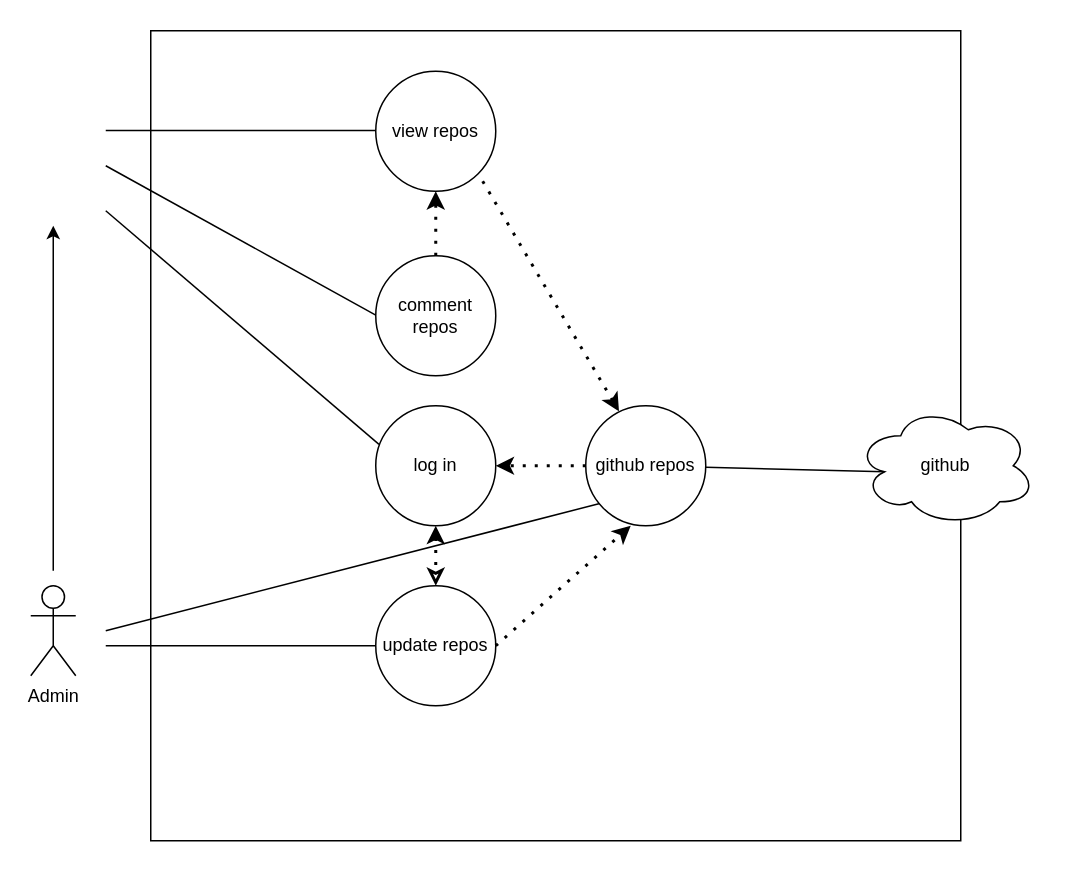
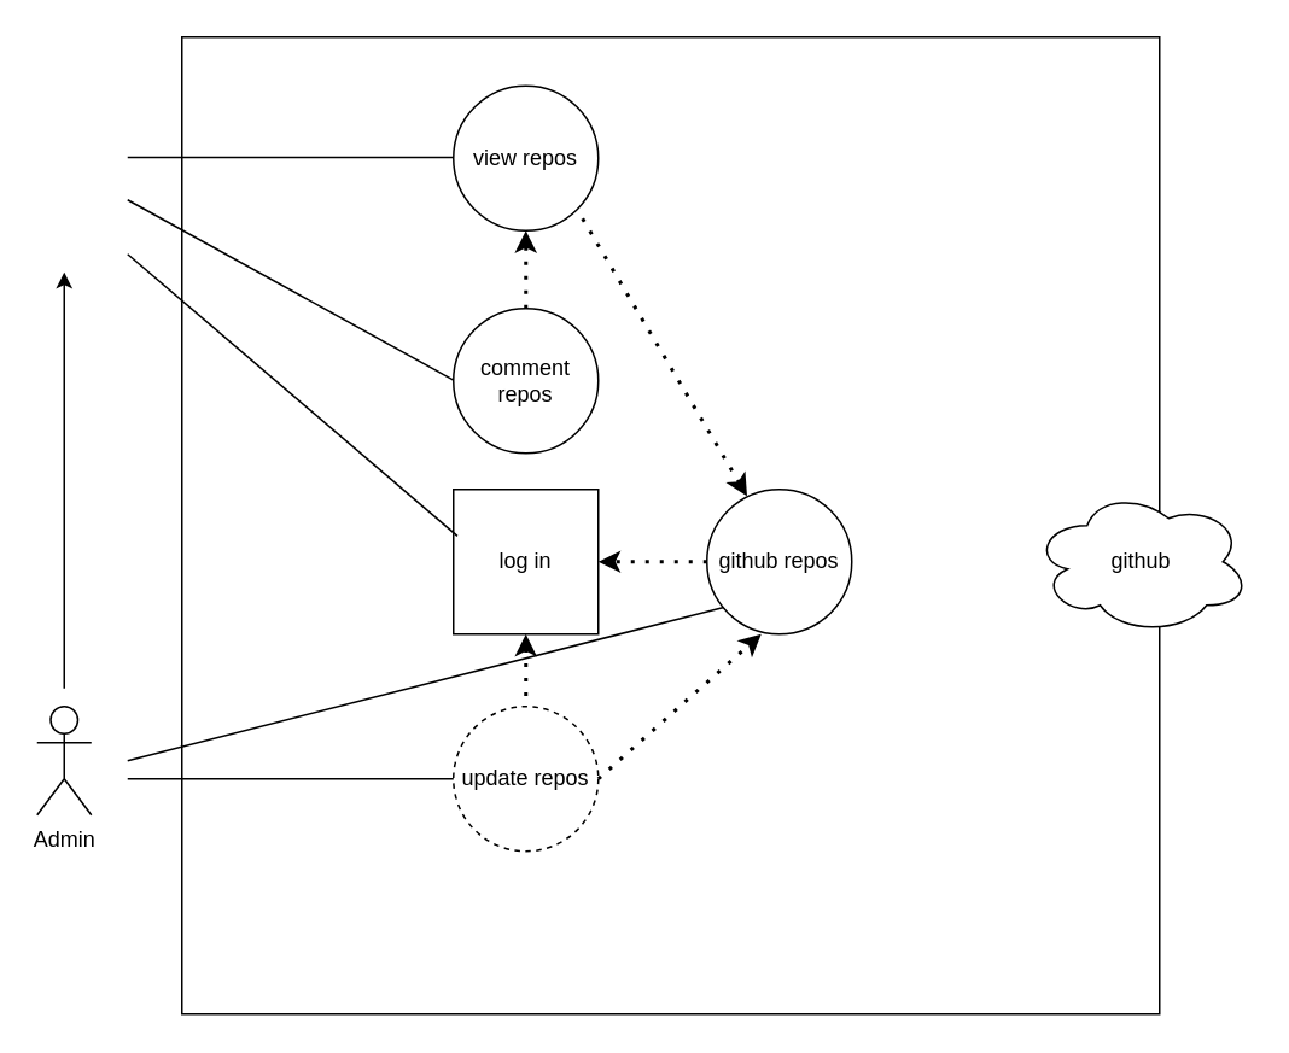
  <mxCell id="0" />
  <mxCell id="1" parent="0" />
  <mxCell id="2" value="Admin" style="shape=umlActor;verticalLabelPosition=bottom;verticalAlign=top;html=1;outlineConnect=0;" parent="1" vertex="1"><mxGeometry x="20" y="390" width="30" height="60" as="geometry" /></mxCell>
  <mxCell id="3" value="" style="whiteSpace=wrap;html=1;aspect=fixed;" parent="1" vertex="1"><mxGeometry x="100" y="20" width="540" height="540" as="geometry" /></mxCell>
  <mxCell id="4" value="&lt;div&gt;github&lt;/div&gt;" style="ellipse;shape=cloud;whiteSpace=wrap;html=1;" parent="1" vertex="1"><mxGeometry x="570" y="270" width="120" height="80" as="geometry" /></mxCell>
  <mxCell id="5" value="view repos" style="ellipse;whiteSpace=wrap;html=1;aspect=fixed;" parent="1" vertex="1"><mxGeometry x="250" y="47" width="80" height="80" as="geometry" /></mxCell>
- <mxCell id="6" value="update repos" style="ellipse;whiteSpace=wrap;html=1;aspect=fixed;" parent="1" vertex="1"><mxGeometry x="250" y="390" width="80" height="80" as="geometry" /></mxCell>
+ <mxCell id="6" value="update repos" style="ellipse;whiteSpace=wrap;html=1;aspect=fixed;dashed=1;" parent="1" vertex="1"><mxGeometry x="250" y="390" width="80" height="80" as="geometry" /></mxCell>
  <mxCell id="7" value="" style="endArrow=none;html=1;rounded=0;entryX=0;entryY=0.5;entryDx=0;entryDy=0;" parent="1" target="6" edge="1"><mxGeometry width="50" height="50" relative="1" as="geometry"><mxPoint x="70" y="430" as="sourcePoint" /><mxPoint x="320" y="190" as="targetPoint" /></mxGeometry></mxCell>
  <mxCell id="8" value="" style="endArrow=none;html=1;rounded=0;entryX=0;entryY=0.5;entryDx=0;entryDy=0;" parent="1" edge="1"><mxGeometry width="50" height="50" relative="1" as="geometry"><mxPoint x="70" y="86.58" as="sourcePoint" /><mxPoint x="250" y="86.58" as="targetPoint" /></mxGeometry></mxCell>
  <mxCell id="9" value="comment repos" style="ellipse;whiteSpace=wrap;html=1;aspect=fixed;" parent="1" vertex="1"><mxGeometry x="250" y="170" width="80" height="80" as="geometry" /></mxCell>
  <mxCell id="10" value="" style="endArrow=none;html=1;rounded=0;entryX=0;entryY=0.5;entryDx=0;entryDy=0;" parent="1" edge="1"><mxGeometry width="50" height="50" relative="1" as="geometry"><mxPoint x="70" y="110" as="sourcePoint" /><mxPoint x="250" y="209.58" as="targetPoint" /></mxGeometry></mxCell>
- <mxCell id="11" value="" style="endArrow=none;html=1;rounded=0;exitX=0.16;exitY=0.55;exitDx=0;exitDy=0;exitPerimeter=0;endFill=0;" parent="1" source="4" edge="1" target="21"><mxGeometry width="50" height="50" relative="1" as="geometry"><mxPoint x="270" y="230" as="sourcePoint" /><mxPoint x="460" y="312.5" as="targetPoint" /></mxGeometry></mxCell>
  <mxCell id="12" value="" style="endArrow=classic;html=1;rounded=0;" edge="1" parent="1"><mxGeometry width="50" height="50" relative="1" as="geometry"><mxPoint x="35" y="380" as="sourcePoint" /><mxPoint x="35" y="150" as="targetPoint" /></mxGeometry></mxCell>
  <mxCell id="13" value="" style="endArrow=none;dashed=1;html=1;dashPattern=1 3;strokeWidth=2;rounded=0;exitX=0.277;exitY=0.046;exitDx=0;exitDy=0;entryX=1;entryY=1;entryDx=0;entryDy=0;startArrow=classic;startFill=1;exitPerimeter=0;" edge="1" parent="1" source="21" target="5"><mxGeometry width="50" height="50" relative="1" as="geometry"><mxPoint x="401.8" y="292.96" as="sourcePoint" /><mxPoint x="330" y="240" as="targetPoint" /></mxGeometry></mxCell>
  <mxCell id="14" value="" style="endArrow=classic;dashed=1;html=1;dashPattern=1 3;strokeWidth=2;rounded=0;exitX=0.5;exitY=0;exitDx=0;exitDy=0;entryX=1;entryY=0.5;entryDx=0;entryDy=0;endFill=1;" edge="1" parent="1" source="9"><mxGeometry width="50" height="50" relative="1" as="geometry"><mxPoint x="360" y="192.34" as="sourcePoint" /><mxPoint x="290" y="127" as="targetPoint" /></mxGeometry></mxCell>
  <mxCell id="15" value="" style="endArrow=none;html=1;rounded=0;entryX=0;entryY=1;entryDx=0;entryDy=-15;entryPerimeter=0;" edge="1" parent="1"><mxGeometry width="50" height="50" relative="1" as="geometry"><mxPoint x="70" y="420" as="sourcePoint" /><mxPoint x="400" y="335" as="targetPoint" /></mxGeometry></mxCell>
  <mxCell id="16" value="" style="endArrow=classic;dashed=1;html=1;dashPattern=1 3;strokeWidth=2;rounded=0;exitX=1;exitY=0.5;exitDx=0;exitDy=0;entryX=1;entryY=0.5;entryDx=0;entryDy=0;endFill=1;" edge="1" parent="1" source="6"><mxGeometry width="50" height="50" relative="1" as="geometry"><mxPoint x="490" y="415.34" as="sourcePoint" /><mxPoint x="420" y="350" as="targetPoint" /></mxGeometry></mxCell>
- <mxCell id="17" value="&lt;div&gt;log in&lt;/div&gt;" style="ellipse;whiteSpace=wrap;html=1;aspect=fixed;" vertex="1" parent="1"><mxGeometry x="250" y="270" width="80" height="80" as="geometry" /></mxCell>
+ <mxCell id="17" value="&lt;div&gt;log in&lt;/div&gt;" style="whiteSpace=wrap;html=1;aspect=fixed;rounded=0;" vertex="1" parent="1"><mxGeometry x="250" y="270" width="80" height="80" as="geometry" /></mxCell>
  <mxCell id="18" value="" style="endArrow=none;html=1;rounded=0;entryX=0.027;entryY=0.322;entryDx=0;entryDy=0;entryPerimeter=0;" edge="1" parent="1" target="17"><mxGeometry width="50" height="50" relative="1" as="geometry"><mxPoint x="70" y="140" as="sourcePoint" /><mxPoint x="250" y="309.58" as="targetPoint" /></mxGeometry></mxCell>
  <mxCell id="19" value="" style="endArrow=classic;dashed=1;html=1;dashPattern=1 3;strokeWidth=2;rounded=0;endFill=1;" edge="1" parent="1" target="17"><mxGeometry width="50" height="50" relative="1" as="geometry"><mxPoint x="390" y="310" as="sourcePoint" /><mxPoint x="328" y="125" as="targetPoint" /></mxGeometry></mxCell>
- <mxCell id="20" value="" style="endArrow=classic;dashed=1;html=1;dashPattern=1 3;strokeWidth=2;rounded=0;exitX=0.5;exitY=1;exitDx=0;exitDy=0;entryX=0.5;entryY=0;entryDx=0;entryDy=0;endFill=0;startArrow=classic;startFill=1;" edge="1" parent="1" source="17" target="6"><mxGeometry width="50" height="50" relative="1" as="geometry"><mxPoint x="410" y="320" as="sourcePoint" /><mxPoint x="340" y="320" as="targetPoint" /></mxGeometry></mxCell>
+ <mxCell id="20" value="" style="endArrow=none;dashed=1;html=1;dashPattern=1 3;strokeWidth=2;rounded=0;exitX=0.5;exitY=1;exitDx=0;exitDy=0;entryX=0.5;entryY=0;entryDx=0;entryDy=0;endFill=0;startArrow=classic;startFill=1;" edge="1" parent="1" source="17" target="6"><mxGeometry width="50" height="50" relative="1" as="geometry"><mxPoint x="410" y="320" as="sourcePoint" /><mxPoint x="340" y="320" as="targetPoint" /></mxGeometry></mxCell>
  <mxCell id="21" value="&lt;div&gt;github repos&lt;/div&gt;" style="ellipse;whiteSpace=wrap;html=1;aspect=fixed;" vertex="1" parent="1"><mxGeometry x="390" y="270" width="80" height="80" as="geometry" /></mxCell>
